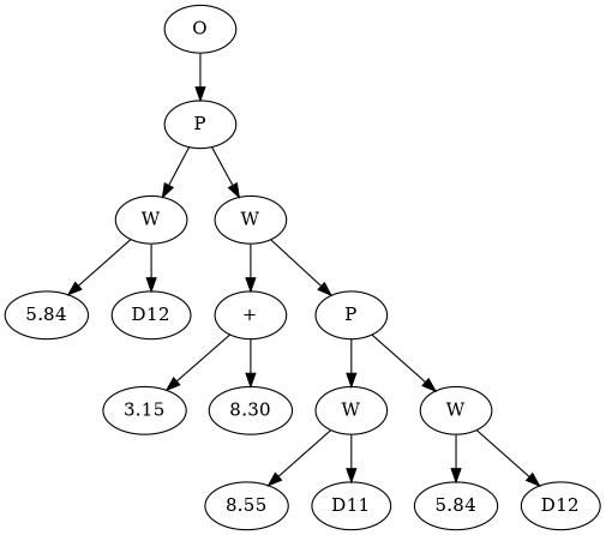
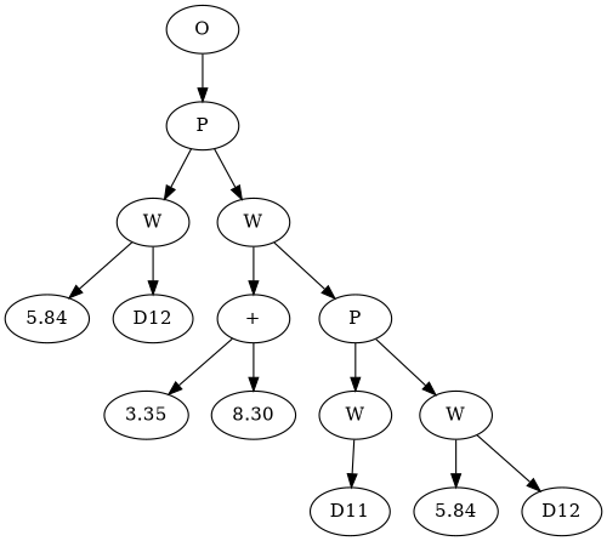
  digraph {
    n1 [label=O]
    n2 [label=P]
    n3 [label=W]
    n4 [label=W]
    n5 [label=5.84]
    n6 [label=D12]
    n7 [label="+"]
    n8 [label=P]
-   n9 [label=3.15]
+   n9 [label=3.35]
    n10 [label=8.30]
    n11 [label=W]
    n12 [label=W]
-   n13 [label=8.55]
    n14 [label=D11]
    n15 [label=5.84]
    n16 [label=D12]
    n1 -> n2
    n2 -> n3
    n2 -> n4
    n3 -> n5
    n3 -> n6
    n4 -> n7
    n4 -> n8
    n7 -> n9
    n7 -> n10
    n8 -> n11
    n8 -> n12
-   n11 -> n13
    n11 -> n14
    n12 -> n15
    n12 -> n16
  }
